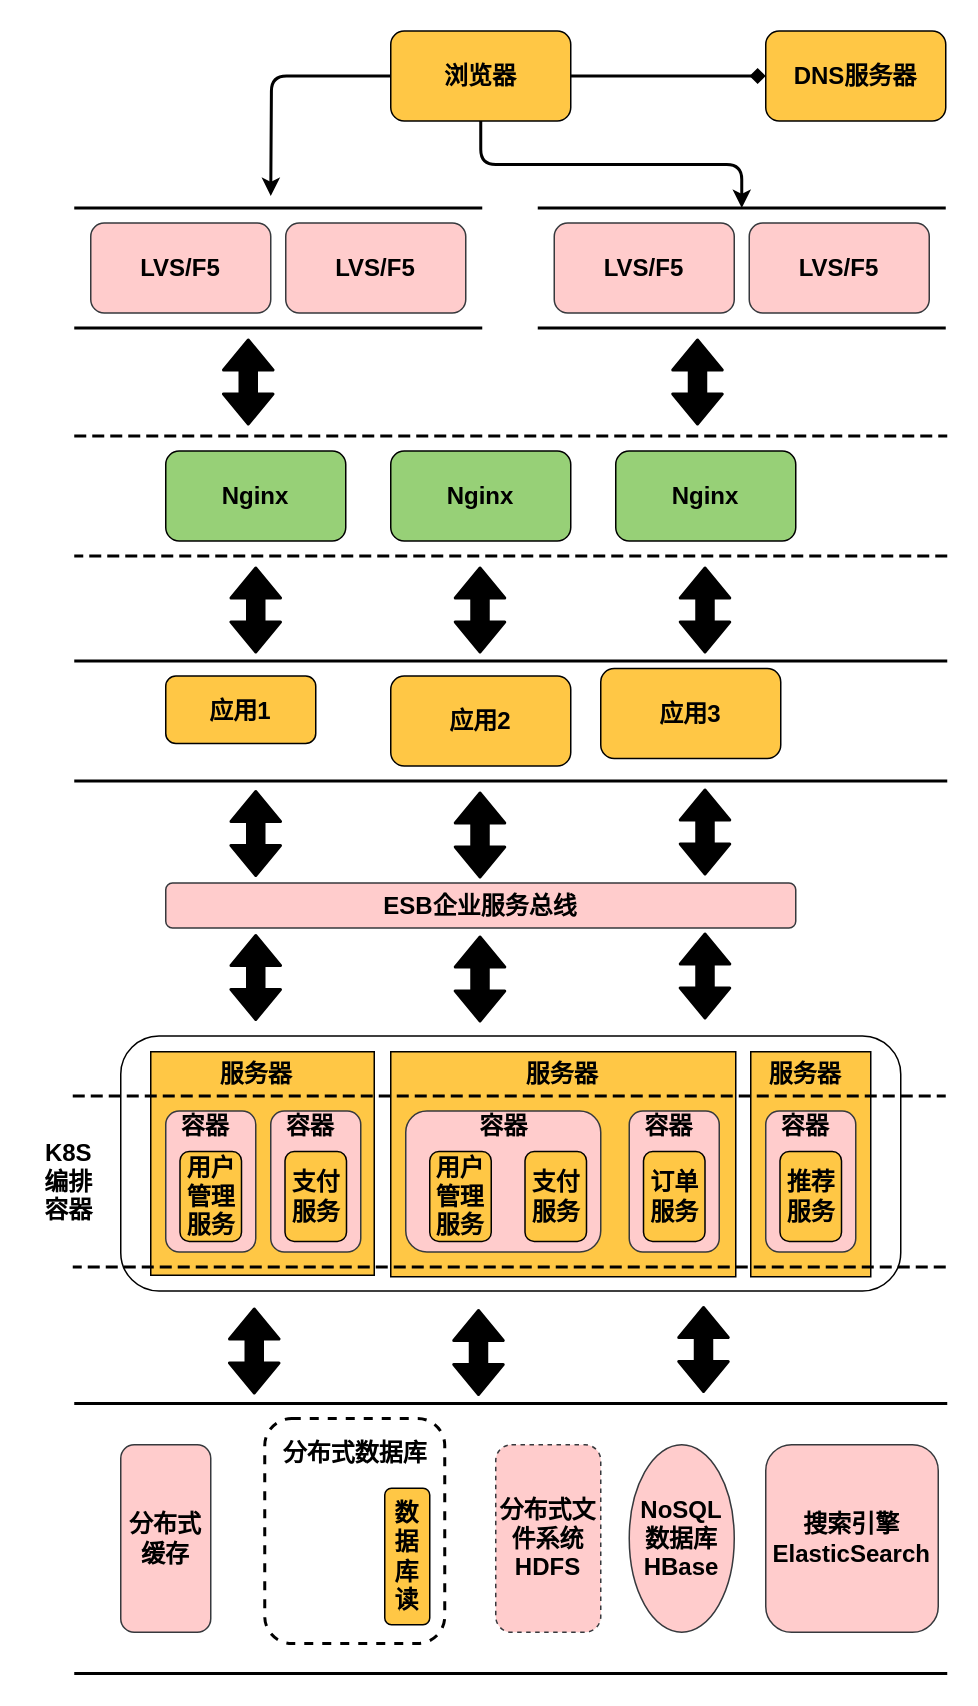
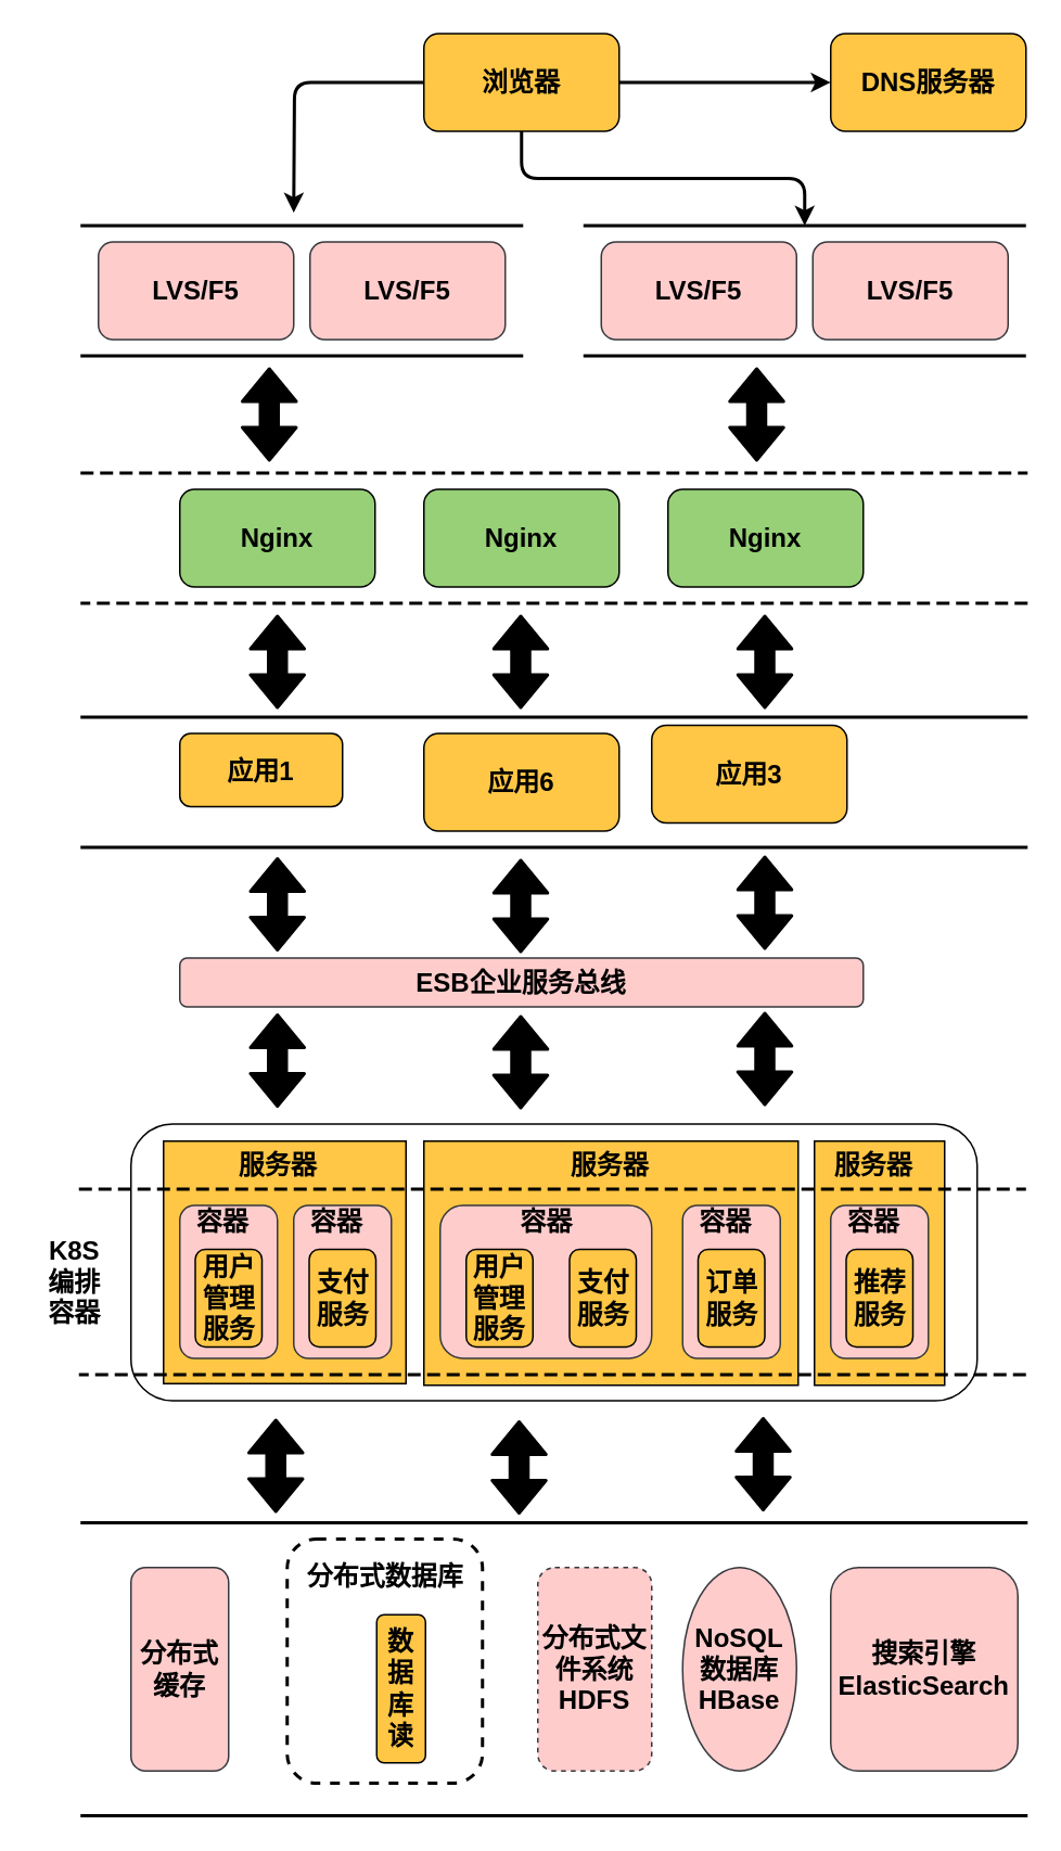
  <mxCell id="0" />
  <mxCell id="1" parent="0" />
  <mxCell id="2" value="" style="rounded=1;whiteSpace=wrap;html=1;fontSize=16;" vertex="1" parent="1"><mxGeometry x="80" y="690" width="520" height="170" as="geometry" /></mxCell>
  <mxCell id="3" value="" style="whiteSpace=wrap;html=1;fontSize=16;fillColor=#FFC745;" vertex="1" parent="1"><mxGeometry x="500" y="700.5" width="80" height="150" as="geometry" /></mxCell>
  <mxCell id="4" value="" style="whiteSpace=wrap;html=1;fontSize=16;fillColor=#FFC745;" vertex="1" parent="1"><mxGeometry x="260" y="700.5" width="230" height="150" as="geometry" /></mxCell>
  <mxCell id="5" value="" style="whiteSpace=wrap;html=1;aspect=fixed;fontSize=16;fillColor=#FFC745;" vertex="1" parent="1"><mxGeometry x="100" y="700.5" width="149" height="149" as="geometry" /></mxCell>
  <mxCell id="6" value="" style="shape=partialRectangle;whiteSpace=wrap;html=1;left=0;right=0;fillColor=none;glass=0;strokeWidth=2;fontSize=16;align=center;" parent="1" vertex="1"><mxGeometry x="50" y="935" width="580" height="180" as="geometry" /></mxCell>
  <mxCell id="7" value="" style="shape=partialRectangle;whiteSpace=wrap;html=1;left=0;right=0;fillColor=none;glass=0;strokeWidth=2;fontSize=16;align=center;" parent="1" vertex="1"><mxGeometry x="50" y="138" width="270" height="80" as="geometry" /></mxCell>
  <mxCell id="8" value="" style="shape=partialRectangle;whiteSpace=wrap;html=1;left=0;right=0;fillColor=none;glass=0;strokeWidth=2;fontSize=16;align=center;dashed=1;" parent="1" vertex="1"><mxGeometry x="50" y="290" width="580" height="80" as="geometry" /></mxCell>
  <mxCell id="9" value="" style="shape=partialRectangle;whiteSpace=wrap;html=1;left=0;right=0;fillColor=none;glass=0;strokeWidth=2;fontSize=16;align=center;" parent="1" vertex="1"><mxGeometry x="50" y="440" width="580" height="80" as="geometry" /></mxCell>
  <mxCell id="10" style="edgeStyle=orthogonalEdgeStyle;rounded=1;orthogonalLoop=1;jettySize=auto;html=1;shadow=0;strokeWidth=2;fillColor=#000000;fontSize=16;" parent="1" source="13" edge="1"><mxGeometry relative="1" as="geometry"><mxPoint x="180" y="130" as="targetPoint" /></mxGeometry></mxCell>
  <mxCell id="11" style="edgeStyle=orthogonalEdgeStyle;rounded=1;orthogonalLoop=1;jettySize=auto;html=1;entryX=0.5;entryY=0;entryDx=0;entryDy=0;shadow=0;strokeWidth=2;fillColor=#000000;fontSize=16;" parent="1" source="13" target="34" edge="1"><mxGeometry relative="1" as="geometry" /></mxCell>
- <mxCell id="12" style="edgeStyle=orthogonalEdgeStyle;rounded=1;orthogonalLoop=1;jettySize=auto;html=1;entryX=0;entryY=0.5;entryDx=0;entryDy=0;shadow=0;strokeWidth=2;fillColor=#000000;fontSize=16;endArrow=diamond;" parent="1" source="13" target="37" edge="1"><mxGeometry relative="1" as="geometry" /></mxCell>
+ <mxCell id="12" style="edgeStyle=orthogonalEdgeStyle;rounded=1;orthogonalLoop=1;jettySize=auto;html=1;entryX=0;entryY=0.5;entryDx=0;entryDy=0;shadow=0;strokeWidth=2;fillColor=#000000;fontSize=16;" parent="1" source="13" target="37" edge="1"><mxGeometry relative="1" as="geometry" /></mxCell>
  <mxCell id="13" value="浏览器" style="rounded=1;whiteSpace=wrap;html=1;glass=0;gradientColor=none;fontSize=16;fillColor=#FFC745;fontStyle=1" parent="1" vertex="1"><mxGeometry x="260" y="20" width="120" height="60" as="geometry" /></mxCell>
  <mxCell id="14" value="Nginx" style="rounded=1;whiteSpace=wrap;html=1;glass=0;gradientColor=none;fontSize=16;fontStyle=1;fillColor=#97D077;" parent="1" vertex="1"><mxGeometry x="260" y="300" width="120" height="60" as="geometry" /></mxCell>
  <mxCell id="15" value="应用1" style="rounded=1;whiteSpace=wrap;html=1;glass=0;gradientColor=none;fontSize=16;fillColor=#FFC745;fontStyle=1" parent="1" vertex="1"><mxGeometry x="110" y="450" width="100" height="45" as="geometry" /></mxCell>
- <mxCell id="16" value="应用2" style="rounded=1;whiteSpace=wrap;html=1;glass=0;gradientColor=none;fontSize=16;fillColor=#FFC745;fontStyle=1" parent="1" vertex="1"><mxGeometry x="260" y="450" width="120" height="60" as="geometry" /></mxCell>
+ <mxCell id="16" value="应用6" style="rounded=1;whiteSpace=wrap;html=1;glass=0;gradientColor=none;fontSize=16;fillColor=#FFC745;fontStyle=1" parent="1" vertex="1"><mxGeometry x="260" y="450" width="120" height="60" as="geometry" /></mxCell>
  <mxCell id="17" value="应用3" style="rounded=1;whiteSpace=wrap;html=1;glass=0;gradientColor=none;fontSize=16;fillColor=#FFC745;fontStyle=1;verticalAlign=middle;" parent="1" vertex="1"><mxGeometry x="400" y="445" width="120" height="60" as="geometry" /></mxCell>
  <mxCell id="18" value="" style="shape=flexArrow;endArrow=classic;startArrow=classic;html=1;shadow=0;strokeWidth=2;fontSize=16;fillColor=#000000;" parent="1" edge="1"><mxGeometry width="50" height="50" relative="1" as="geometry"><mxPoint x="170" y="584" as="sourcePoint" /><mxPoint x="170" y="526" as="targetPoint" /></mxGeometry></mxCell>
  <mxCell id="19" value="" style="shape=flexArrow;endArrow=classic;startArrow=classic;html=1;shadow=0;strokeWidth=2;fontSize=16;entryX=0.5;entryY=1;entryDx=0;entryDy=0;fillColor=#000000;" parent="1" edge="1"><mxGeometry width="50" height="50" relative="1" as="geometry"><mxPoint x="319.5" y="585" as="sourcePoint" /><mxPoint x="319.5" y="527" as="targetPoint" /></mxGeometry></mxCell>
  <mxCell id="20" value="" style="shape=flexArrow;endArrow=classic;startArrow=classic;html=1;shadow=0;strokeWidth=2;fontSize=16;entryX=0.5;entryY=1;entryDx=0;entryDy=0;fillColor=#000000;" parent="1" edge="1"><mxGeometry width="50" height="50" relative="1" as="geometry"><mxPoint x="469.5" y="583" as="sourcePoint" /><mxPoint x="469.5" y="525" as="targetPoint" /></mxGeometry></mxCell>
  <mxCell id="21" value="分布式缓存" style="rounded=1;whiteSpace=wrap;html=1;glass=0;fontSize=16;fillColor=#ffcccc;fontStyle=1;strokeColor=#36393d;" parent="1" vertex="1"><mxGeometry x="80" y="962.5" width="60" height="125" as="geometry" /></mxCell>
  <mxCell id="22" value="" style="rounded=1;whiteSpace=wrap;html=1;glass=0;gradientColor=none;fontSize=16;fillColor=none;dashed=1;strokeWidth=2;" parent="1" vertex="1"><mxGeometry x="176" y="945" width="120" height="150" as="geometry" /></mxCell>
  <mxCell id="23" value="分布式数据库" style="text;html=1;align=center;verticalAlign=middle;resizable=0;points=[];autosize=1;fontSize=16;fontStyle=1" parent="1" vertex="1"><mxGeometry x="181" y="957.5" width="110" height="20" as="geometry" /></mxCell>
- <mxCell id="24" value="数据库读" style="rounded=1;whiteSpace=wrap;html=1;glass=0;gradientColor=none;fontSize=16;fillColor=#FFC745;fontStyle=1" parent="1" vertex="1"><mxGeometry x="256" y="991.5" width="30" height="91" as="geometry" /></mxCell>
+ <mxCell id="24" value="数据库读" style="rounded=1;whiteSpace=wrap;html=1;glass=0;gradientColor=none;fontSize=16;fillColor=#FFC745;fontStyle=1" parent="1" vertex="1"><mxGeometry x="231" y="991.5" width="30" height="91" as="geometry" /></mxCell>
  <mxCell id="25" value="" style="shape=flexArrow;endArrow=classic;startArrow=classic;html=1;shadow=0;strokeWidth=2;fontSize=16;fillColor=#000000;" parent="1" edge="1"><mxGeometry width="50" height="50" relative="1" as="geometry"><mxPoint x="170" y="435" as="sourcePoint" /><mxPoint x="170" y="377" as="targetPoint" /></mxGeometry></mxCell>
  <mxCell id="26" value="" style="shape=flexArrow;endArrow=classic;startArrow=classic;html=1;shadow=0;strokeWidth=2;fontSize=16;entryX=0.5;entryY=1;entryDx=0;entryDy=0;fillColor=#000000;" parent="1" edge="1"><mxGeometry width="50" height="50" relative="1" as="geometry"><mxPoint x="319.5" y="435" as="sourcePoint" /><mxPoint x="319.5" y="377" as="targetPoint" /></mxGeometry></mxCell>
  <mxCell id="27" value="" style="shape=flexArrow;endArrow=classic;startArrow=classic;html=1;shadow=0;strokeWidth=2;fontSize=16;entryX=0.5;entryY=1;entryDx=0;entryDy=0;fillColor=#000000;" parent="1" edge="1"><mxGeometry width="50" height="50" relative="1" as="geometry"><mxPoint x="469.5" y="435" as="sourcePoint" /><mxPoint x="469.5" y="377" as="targetPoint" /></mxGeometry></mxCell>
  <mxCell id="28" value="Nginx" style="rounded=1;whiteSpace=wrap;html=1;glass=0;gradientColor=none;fontSize=16;fontStyle=1;fillColor=#97D077;" parent="1" vertex="1"><mxGeometry x="110" y="300" width="120" height="60" as="geometry" /></mxCell>
  <mxCell id="29" value="Nginx" style="rounded=1;whiteSpace=wrap;html=1;glass=0;gradientColor=none;fontSize=16;fontStyle=1;fillColor=#97D077;" parent="1" vertex="1"><mxGeometry x="410" y="300" width="120" height="60" as="geometry" /></mxCell>
  <mxCell id="30" value="LVS/F5" style="rounded=1;whiteSpace=wrap;html=1;glass=0;fontSize=16;fontStyle=1;fillColor=#ffcccc;strokeColor=#36393d;" parent="1" vertex="1"><mxGeometry x="190" y="148" width="120" height="60" as="geometry" /></mxCell>
  <mxCell id="31" value="LVS/F5" style="rounded=1;whiteSpace=wrap;html=1;glass=0;fontSize=16;fontStyle=1;fillColor=#ffcccc;strokeColor=#36393d;" parent="1" vertex="1"><mxGeometry x="60" y="148" width="120" height="60" as="geometry" /></mxCell>
  <mxCell id="32" value="" style="shape=flexArrow;endArrow=classic;startArrow=classic;html=1;shadow=0;strokeWidth=2;fontSize=16;fillColor=#000000;" parent="1" edge="1"><mxGeometry width="50" height="50" relative="1" as="geometry"><mxPoint x="165" y="283" as="sourcePoint" /><mxPoint x="165" y="225" as="targetPoint" /></mxGeometry></mxCell>
  <mxCell id="33" value="" style="shape=flexArrow;endArrow=classic;startArrow=classic;html=1;shadow=0;strokeWidth=2;fontSize=16;entryX=0.5;entryY=1;entryDx=0;entryDy=0;fillColor=#000000;" parent="1" edge="1"><mxGeometry width="50" height="50" relative="1" as="geometry"><mxPoint x="464.5" y="283" as="sourcePoint" /><mxPoint x="464.5" y="225" as="targetPoint" /></mxGeometry></mxCell>
  <mxCell id="34" value="" style="shape=partialRectangle;whiteSpace=wrap;html=1;left=0;right=0;fillColor=none;glass=0;strokeWidth=2;fontSize=16;align=center;" parent="1" vertex="1"><mxGeometry x="359" y="138" width="270" height="80" as="geometry" /></mxCell>
  <mxCell id="35" value="LVS/F5" style="rounded=1;whiteSpace=wrap;html=1;glass=0;fontSize=16;fontStyle=1;fillColor=#ffcccc;strokeColor=#36393d;" parent="1" vertex="1"><mxGeometry x="499" y="148" width="120" height="60" as="geometry" /></mxCell>
  <mxCell id="36" value="LVS/F5" style="rounded=1;whiteSpace=wrap;html=1;glass=0;fontSize=16;fontStyle=1;fillColor=#ffcccc;strokeColor=#36393d;" parent="1" vertex="1"><mxGeometry x="369" y="148" width="120" height="60" as="geometry" /></mxCell>
  <mxCell id="37" value="DNS服务器" style="rounded=1;whiteSpace=wrap;html=1;glass=0;gradientColor=none;fontSize=16;fillColor=#FFC745;fontStyle=1" parent="1" vertex="1"><mxGeometry x="510" y="20" width="120" height="60" as="geometry" /></mxCell>
  <mxCell id="38" value="分布式文件系统HDFS" style="rounded=1;whiteSpace=wrap;html=1;glass=0;fontSize=16;fillColor=#ffcccc;fontStyle=1;strokeColor=#36393d;dashed=1;" parent="1" vertex="1"><mxGeometry x="330" y="962.5" width="70" height="125" as="geometry" /></mxCell>
  <mxCell id="39" value="NoSQL数据库&lt;br&gt;HBase" style="ellipse;whiteSpace=wrap;html=1;glass=0;fontSize=16;fillColor=#ffcccc;fontStyle=1;strokeColor=#36393d;" parent="1" vertex="1"><mxGeometry x="419" y="962.5" width="70" height="125" as="geometry" /></mxCell>
  <mxCell id="40" value="搜索引擎ElasticSearch" style="rounded=1;whiteSpace=wrap;html=1;glass=0;fontSize=16;fillColor=#ffcccc;fontStyle=1;strokeColor=#36393d;" parent="1" vertex="1"><mxGeometry x="510" y="962.5" width="115" height="125" as="geometry" /></mxCell>
  <mxCell id="41" value="" style="shape=partialRectangle;whiteSpace=wrap;html=1;left=0;right=0;fillColor=none;glass=0;strokeWidth=2;fontSize=16;align=center;dashed=1;" parent="1" vertex="1"><mxGeometry x="49" y="730" width="580" height="114" as="geometry" /></mxCell>
  <mxCell id="42" value="" style="shape=flexArrow;endArrow=classic;startArrow=classic;html=1;shadow=0;strokeWidth=2;fontSize=16;fillColor=#000000;" parent="1" edge="1"><mxGeometry width="50" height="50" relative="1" as="geometry"><mxPoint x="169" y="929" as="sourcePoint" /><mxPoint x="169" y="871" as="targetPoint" /></mxGeometry></mxCell>
  <mxCell id="43" value="" style="shape=flexArrow;endArrow=classic;startArrow=classic;html=1;shadow=0;strokeWidth=2;fontSize=16;entryX=0.5;entryY=1;entryDx=0;entryDy=0;fillColor=#000000;" parent="1" edge="1"><mxGeometry width="50" height="50" relative="1" as="geometry"><mxPoint x="318.5" y="930" as="sourcePoint" /><mxPoint x="318.5" y="872" as="targetPoint" /></mxGeometry></mxCell>
  <mxCell id="44" value="" style="shape=flexArrow;endArrow=classic;startArrow=classic;html=1;shadow=0;strokeWidth=2;fontSize=16;entryX=0.5;entryY=1;entryDx=0;entryDy=0;fillColor=#000000;" parent="1" edge="1"><mxGeometry width="50" height="50" relative="1" as="geometry"><mxPoint x="468.5" y="928" as="sourcePoint" /><mxPoint x="468.5" y="870" as="targetPoint" /></mxGeometry></mxCell>
  <mxCell id="45" value="" style="shape=flexArrow;endArrow=classic;startArrow=classic;html=1;shadow=0;strokeWidth=2;fontSize=16;fillColor=#000000;" parent="1" edge="1"><mxGeometry width="50" height="50" relative="1" as="geometry"><mxPoint x="170" y="680" as="sourcePoint" /><mxPoint x="170" y="622" as="targetPoint" /></mxGeometry></mxCell>
  <mxCell id="46" value="" style="shape=flexArrow;endArrow=classic;startArrow=classic;html=1;shadow=0;strokeWidth=2;fontSize=16;entryX=0.5;entryY=1;entryDx=0;entryDy=0;fillColor=#000000;" parent="1" edge="1"><mxGeometry width="50" height="50" relative="1" as="geometry"><mxPoint x="319.5" y="681" as="sourcePoint" /><mxPoint x="319.5" y="623" as="targetPoint" /></mxGeometry></mxCell>
  <mxCell id="47" value="" style="shape=flexArrow;endArrow=classic;startArrow=classic;html=1;shadow=0;strokeWidth=2;fontSize=16;entryX=0.5;entryY=1;entryDx=0;entryDy=0;fillColor=#000000;" parent="1" edge="1"><mxGeometry width="50" height="50" relative="1" as="geometry"><mxPoint x="469.5" y="679" as="sourcePoint" /><mxPoint x="469.5" y="621" as="targetPoint" /></mxGeometry></mxCell>
  <mxCell id="48" value="ESB企业服务总线" style="rounded=1;whiteSpace=wrap;html=1;fillColor=#ffcccc;strokeColor=#36393d;fontStyle=1;fontSize=16;" parent="1" vertex="1"><mxGeometry x="110" y="588" width="420" height="30" as="geometry" /></mxCell>
  <mxCell id="49" value="服务器" style="text;html=1;align=center;verticalAlign=middle;resizable=0;points=[];autosize=1;fontSize=16;fontStyle=1" vertex="1" parent="1"><mxGeometry x="140" y="705" width="60" height="20" as="geometry" /></mxCell>
  <mxCell id="50" value="" style="rounded=1;whiteSpace=wrap;html=1;fontSize=16;fillColor=#ffcccc;strokeColor=#36393d;" vertex="1" parent="1"><mxGeometry x="110" y="740" width="60" height="94" as="geometry" /></mxCell>
  <mxCell id="51" value="用户管理服务" style="rounded=1;whiteSpace=wrap;html=1;glass=0;gradientColor=none;fontSize=16;fillColor=#FFC745;fontStyle=1" parent="1" vertex="1"><mxGeometry x="119.5" y="767" width="41" height="60" as="geometry" /></mxCell>
  <mxCell id="52" value="容器" style="text;html=1;align=center;verticalAlign=middle;resizable=0;points=[];autosize=1;fontSize=16;fontStyle=1" vertex="1" parent="1"><mxGeometry x="110.5" y="740" width="50" height="20" as="geometry" /></mxCell>
  <mxCell id="53" value="" style="rounded=1;whiteSpace=wrap;html=1;fontSize=16;fillColor=#ffcccc;strokeColor=#36393d;" vertex="1" parent="1"><mxGeometry x="180" y="740" width="60" height="94" as="geometry" /></mxCell>
  <mxCell id="54" value="支付服务" style="rounded=1;whiteSpace=wrap;html=1;glass=0;gradientColor=none;fontSize=16;fillColor=#FFC745;fontStyle=1" vertex="1" parent="1"><mxGeometry x="189.5" y="767" width="41" height="60" as="geometry" /></mxCell>
  <mxCell id="55" value="容器" style="text;html=1;align=center;verticalAlign=middle;resizable=0;points=[];autosize=1;fontSize=16;fontStyle=1" vertex="1" parent="1"><mxGeometry x="180.5" y="740" width="50" height="20" as="geometry" /></mxCell>
  <mxCell id="56" value="服务器" style="text;html=1;align=center;verticalAlign=middle;resizable=0;points=[];autosize=1;fontSize=16;fontStyle=1" vertex="1" parent="1"><mxGeometry x="344" y="705" width="60" height="20" as="geometry" /></mxCell>
  <mxCell id="57" value="" style="rounded=1;whiteSpace=wrap;html=1;fontSize=16;fillColor=#ffcccc;strokeColor=#36393d;" vertex="1" parent="1"><mxGeometry x="270" y="740" width="130" height="94" as="geometry" /></mxCell>
  <mxCell id="58" value="支付服务" style="rounded=1;whiteSpace=wrap;html=1;glass=0;gradientColor=none;fontSize=16;fillColor=#FFC745;fontStyle=1" vertex="1" parent="1"><mxGeometry x="349.5" y="767" width="41" height="60" as="geometry" /></mxCell>
  <mxCell id="59" value="容器" style="text;html=1;align=center;verticalAlign=middle;resizable=0;points=[];autosize=1;fontSize=16;fontStyle=1" vertex="1" parent="1"><mxGeometry x="310" y="740" width="50" height="20" as="geometry" /></mxCell>
  <mxCell id="60" value="服务器" style="text;html=1;align=center;verticalAlign=middle;resizable=0;points=[];autosize=1;fontSize=16;fontStyle=1" vertex="1" parent="1"><mxGeometry x="505.5" y="705" width="60" height="20" as="geometry" /></mxCell>
  <mxCell id="61" value="" style="rounded=1;whiteSpace=wrap;html=1;fontSize=16;fillColor=#ffcccc;strokeColor=#36393d;" vertex="1" parent="1"><mxGeometry x="510" y="740" width="60" height="94" as="geometry" /></mxCell>
  <mxCell id="62" value="推荐服务" style="rounded=1;whiteSpace=wrap;html=1;glass=0;gradientColor=none;fontSize=16;fillColor=#FFC745;fontStyle=1" vertex="1" parent="1"><mxGeometry x="519.5" y="767" width="41" height="60" as="geometry" /></mxCell>
  <mxCell id="63" value="容器" style="text;html=1;align=center;verticalAlign=middle;resizable=0;points=[];autosize=1;fontSize=16;fontStyle=1" vertex="1" parent="1"><mxGeometry x="510.5" y="740" width="50" height="20" as="geometry" /></mxCell>
  <mxCell id="64" value="" style="rounded=1;whiteSpace=wrap;html=1;fontSize=16;fillColor=#ffcccc;strokeColor=#36393d;" vertex="1" parent="1"><mxGeometry x="419" y="740" width="60" height="94" as="geometry" /></mxCell>
  <mxCell id="65" value="订单服务" style="rounded=1;whiteSpace=wrap;html=1;glass=0;gradientColor=none;fontSize=16;fillColor=#FFC745;fontStyle=1" vertex="1" parent="1"><mxGeometry x="428.5" y="767" width="41" height="60" as="geometry" /></mxCell>
  <mxCell id="66" value="容器" style="text;html=1;align=center;verticalAlign=middle;resizable=0;points=[];autosize=1;fontSize=16;fontStyle=1" vertex="1" parent="1"><mxGeometry x="419.5" y="740" width="50" height="20" as="geometry" /></mxCell>
  <mxCell id="67" value="用户管理服务" style="rounded=1;whiteSpace=wrap;html=1;glass=0;gradientColor=none;fontSize=16;fillColor=#FFC745;fontStyle=1" vertex="1" parent="1"><mxGeometry x="286" y="767" width="41" height="60" as="geometry" /></mxCell>
  <mxCell id="68" value="K8S&lt;br&gt;编排&lt;br&gt;容器" style="text;html=1;align=center;verticalAlign=middle;resizable=0;points=[];autosize=1;fontSize=16;fontStyle=1" vertex="1" parent="1"><mxGeometry x="20" y="757" width="50" height="60" as="geometry" /></mxCell>
